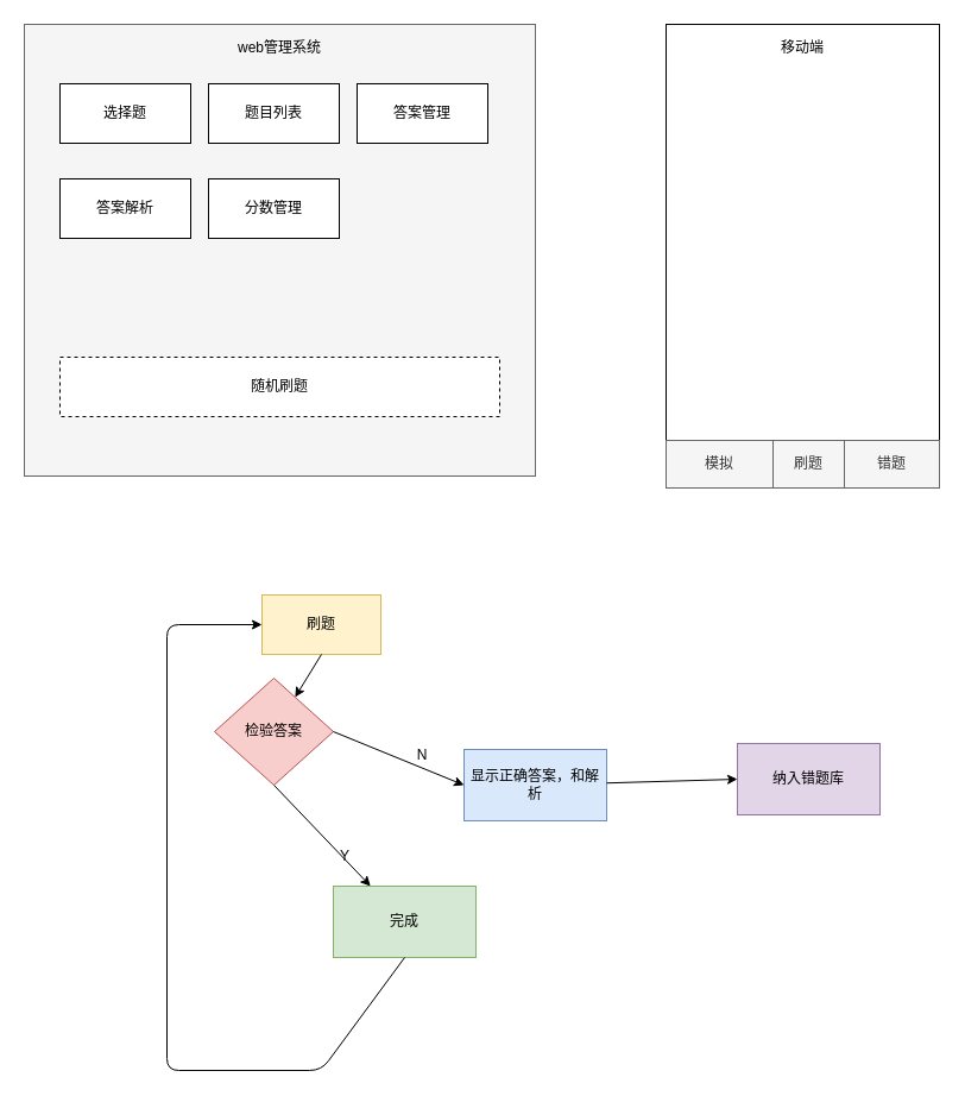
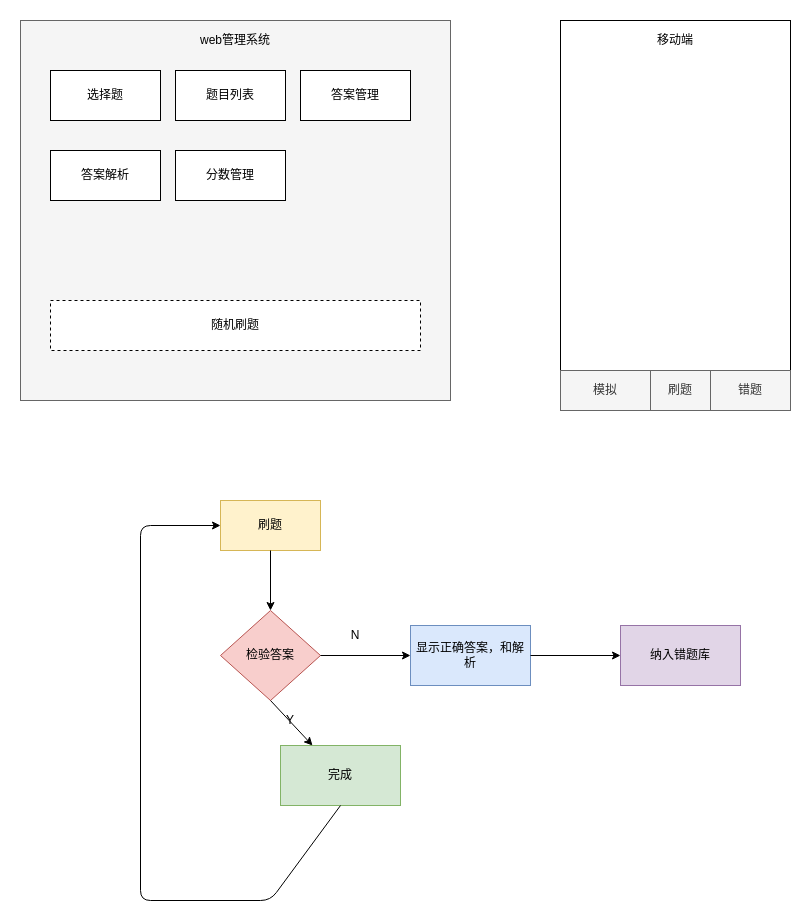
  <mxCell id="0" />
  <mxCell id="1" parent="0" />
  <mxCell id="2" value="" style="rounded=0;whiteSpace=wrap;html=1;fillColor=#f5f5f5;strokeColor=#666666;fontColor=#333333;" vertex="1" parent="1"><mxGeometry x="20" y="20" width="430" height="380" as="geometry" /></mxCell>
  <mxCell id="3" value="web管理系统" style="text;html=1;strokeColor=none;fillColor=none;align=center;verticalAlign=middle;whiteSpace=wrap;rounded=0;" vertex="1" parent="1"><mxGeometry x="185" y="30" width="100" height="20" as="geometry" /></mxCell>
  <mxCell id="4" value="" style="rounded=0;whiteSpace=wrap;html=1;" vertex="1" parent="1"><mxGeometry x="560" y="20" width="230" height="390" as="geometry" /></mxCell>
  <mxCell id="5" value="移动端" style="text;html=1;strokeColor=none;fillColor=none;align=center;verticalAlign=middle;whiteSpace=wrap;rounded=0;" vertex="1" parent="1"><mxGeometry x="655" y="30" width="40" height="20" as="geometry" /></mxCell>
  <mxCell id="6" value="选择题" style="rounded=0;whiteSpace=wrap;html=1;" vertex="1" parent="1"><mxGeometry x="50" y="70" width="110" height="50" as="geometry" /></mxCell>
  <mxCell id="7" value="题目列表" style="rounded=0;whiteSpace=wrap;html=1;" vertex="1" parent="1"><mxGeometry x="175" y="70" width="110" height="50" as="geometry" /></mxCell>
  <mxCell id="8" value="答案管理" style="rounded=0;whiteSpace=wrap;html=1;" vertex="1" parent="1"><mxGeometry x="300" y="70" width="110" height="50" as="geometry" /></mxCell>
  <mxCell id="9" value="答案解析" style="rounded=0;whiteSpace=wrap;html=1;" vertex="1" parent="1"><mxGeometry x="50" y="150" width="110" height="50" as="geometry" /></mxCell>
  <mxCell id="10" value="分数管理" style="rounded=0;whiteSpace=wrap;html=1;" vertex="1" parent="1"><mxGeometry x="175" y="150" width="110" height="50" as="geometry" /></mxCell>
  <mxCell id="11" value="随机刷题" style="rounded=0;whiteSpace=wrap;html=1;dashed=1;" vertex="1" parent="1"><mxGeometry x="50" y="300" width="370" height="50" as="geometry" /></mxCell>
  <mxCell id="12" value="模拟" style="rounded=0;whiteSpace=wrap;html=1;fillColor=#f5f5f5;strokeColor=#666666;fontColor=#333333;" vertex="1" parent="1"><mxGeometry x="560" y="370" width="90" height="40" as="geometry" /></mxCell>
  <mxCell id="13" value="刷题" style="rounded=0;whiteSpace=wrap;html=1;fillColor=#f5f5f5;strokeColor=#666666;fontColor=#333333;" vertex="1" parent="1"><mxGeometry x="650" y="370" width="60" height="40" as="geometry" /></mxCell>
  <mxCell id="14" value="错题" style="rounded=0;whiteSpace=wrap;html=1;fillColor=#f5f5f5;strokeColor=#666666;fontColor=#333333;" vertex="1" parent="1"><mxGeometry x="710" y="370" width="80" height="40" as="geometry" /></mxCell>
  <mxCell id="15" value="刷题" style="rounded=0;whiteSpace=wrap;html=1;fillColor=#fff2cc;strokeColor=#d6b656;" vertex="1" parent="1"><mxGeometry x="220" y="500" width="100" height="50" as="geometry" /></mxCell>
- <mxCell id="16" value="&lt;span&gt;检验答案&lt;/span&gt;" style="rhombus;whiteSpace=wrap;html=1;fillColor=#f8cecc;strokeColor=#b85450;" vertex="1" parent="1"><mxGeometry x="180" y="570" width="100" height="90" as="geometry" /></mxCell>
+ <mxCell id="16" value="&lt;span&gt;检验答案&lt;/span&gt;" style="rhombus;whiteSpace=wrap;html=1;fillColor=#f8cecc;strokeColor=#b85450;" vertex="1" parent="1"><mxGeometry x="220" y="610" width="100" height="90" as="geometry" /></mxCell>
  <mxCell id="17" value="完成" style="rounded=0;whiteSpace=wrap;html=1;fillColor=#d5e8d4;strokeColor=#82b366;" vertex="1" parent="1"><mxGeometry x="280" y="745" width="120" height="60" as="geometry" /></mxCell>
- <mxCell id="18" value="显示正确答案，和解析" style="rounded=0;whiteSpace=wrap;html=1;fillColor=#dae8fc;strokeColor=#6c8ebf;" vertex="1" parent="1"><mxGeometry x="390" y="630" width="120" height="60" as="geometry" /></mxCell>
+ <mxCell id="18" value="显示正确答案，和解析" style="rounded=0;whiteSpace=wrap;html=1;fillColor=#dae8fc;strokeColor=#6c8ebf;" vertex="1" parent="1"><mxGeometry x="410" y="625" width="120" height="60" as="geometry" /></mxCell>
  <mxCell id="19" value="纳入错题库" style="rounded=0;whiteSpace=wrap;html=1;fillColor=#e1d5e7;strokeColor=#9673a6;" vertex="1" parent="1"><mxGeometry x="620" y="625" width="120" height="60" as="geometry" /></mxCell>
  <mxCell id="20" value="" style="endArrow=classic;html=1;exitX=0.5;exitY=1;exitDx=0;exitDy=0;" edge="1" parent="1" source="15" target="16"><mxGeometry width="50" height="50" relative="1" as="geometry"><mxPoint x="80" y="610" as="sourcePoint" /><mxPoint x="130" y="560" as="targetPoint" /></mxGeometry></mxCell>
  <mxCell id="21" value="" style="endArrow=classic;html=1;exitX=0.5;exitY=1;exitDx=0;exitDy=0;" edge="1" parent="1" source="16" target="17"><mxGeometry width="50" height="50" relative="1" as="geometry"><mxPoint x="130" y="850" as="sourcePoint" /><mxPoint x="180" y="800" as="targetPoint" /></mxGeometry></mxCell>
  <mxCell id="22" value="" style="endArrow=classic;html=1;entryX=0;entryY=0.5;entryDx=0;entryDy=0;exitX=1;exitY=0.5;exitDx=0;exitDy=0;" edge="1" parent="1" source="16" target="18"><mxGeometry width="50" height="50" relative="1" as="geometry"><mxPoint x="340" y="730" as="sourcePoint" /><mxPoint x="390" y="680" as="targetPoint" /></mxGeometry></mxCell>
  <mxCell id="23" value="" style="endArrow=classic;html=1;entryX=0;entryY=0.5;entryDx=0;entryDy=0;" edge="1" parent="1" source="18" target="19"><mxGeometry width="50" height="50" relative="1" as="geometry"><mxPoint x="540" y="750" as="sourcePoint" /><mxPoint x="590" y="700" as="targetPoint" /></mxGeometry></mxCell>
  <mxCell id="24" value="N" style="text;html=1;strokeColor=none;fillColor=none;align=center;verticalAlign=middle;whiteSpace=wrap;rounded=0;" vertex="1" parent="1"><mxGeometry x="335" y="625" width="40" height="20" as="geometry" /></mxCell>
  <mxCell id="25" value="Y" style="text;html=1;strokeColor=none;fillColor=none;align=center;verticalAlign=middle;whiteSpace=wrap;rounded=0;" vertex="1" parent="1"><mxGeometry x="270" y="710" width="40" height="20" as="geometry" /></mxCell>
  <mxCell id="26" value="" style="endArrow=classic;html=1;exitX=0.5;exitY=1;exitDx=0;exitDy=0;entryX=0;entryY=0.5;entryDx=0;entryDy=0;" edge="1" parent="1" source="17" target="15"><mxGeometry width="50" height="50" relative="1" as="geometry"><mxPoint x="460" y="690" as="sourcePoint" /><mxPoint x="140" y="540" as="targetPoint" /><Array as="points"><mxPoint x="270" y="900" /><mxPoint x="140" y="900" /><mxPoint x="140" y="525" /></Array></mxGeometry></mxCell>
